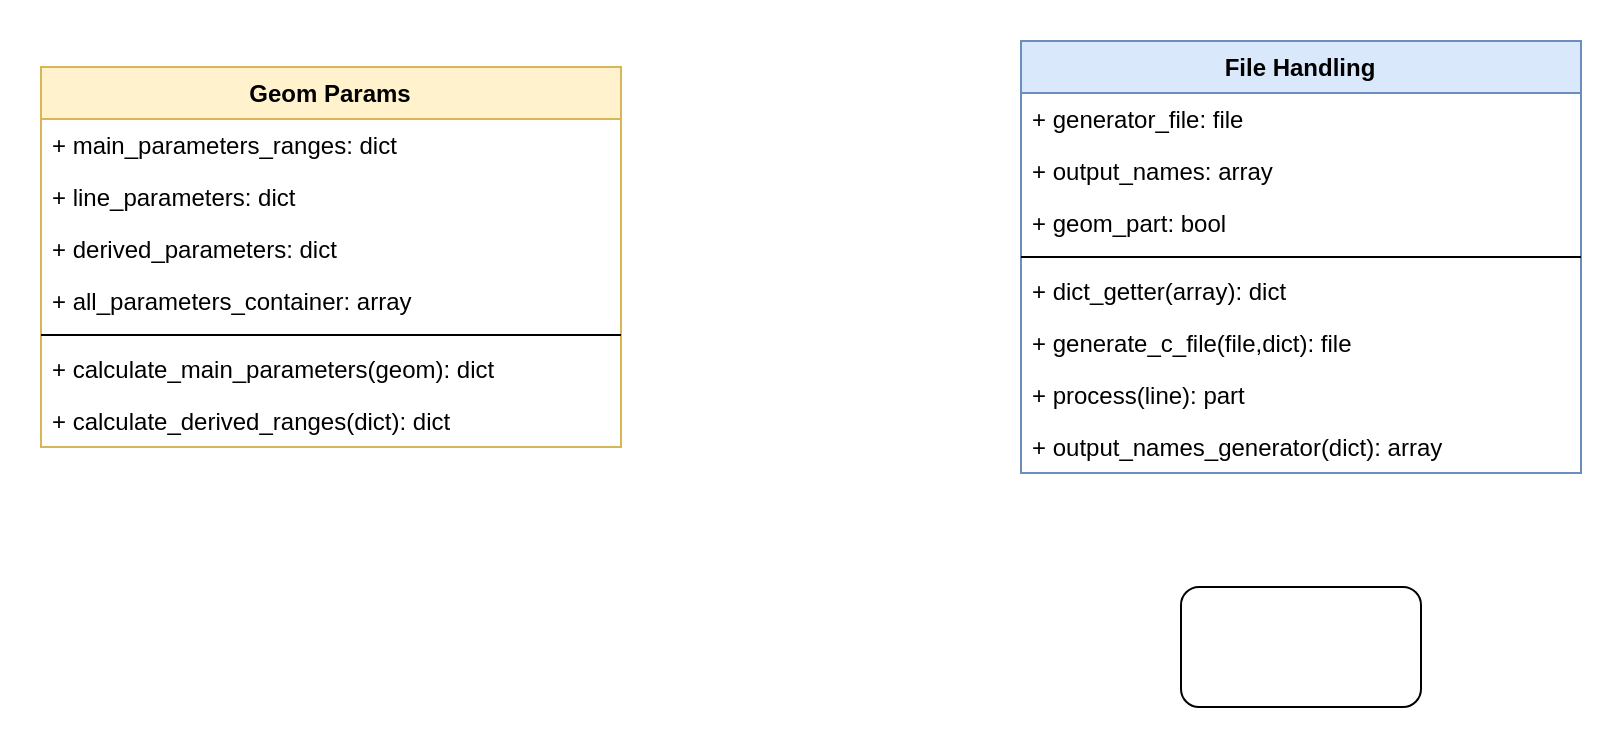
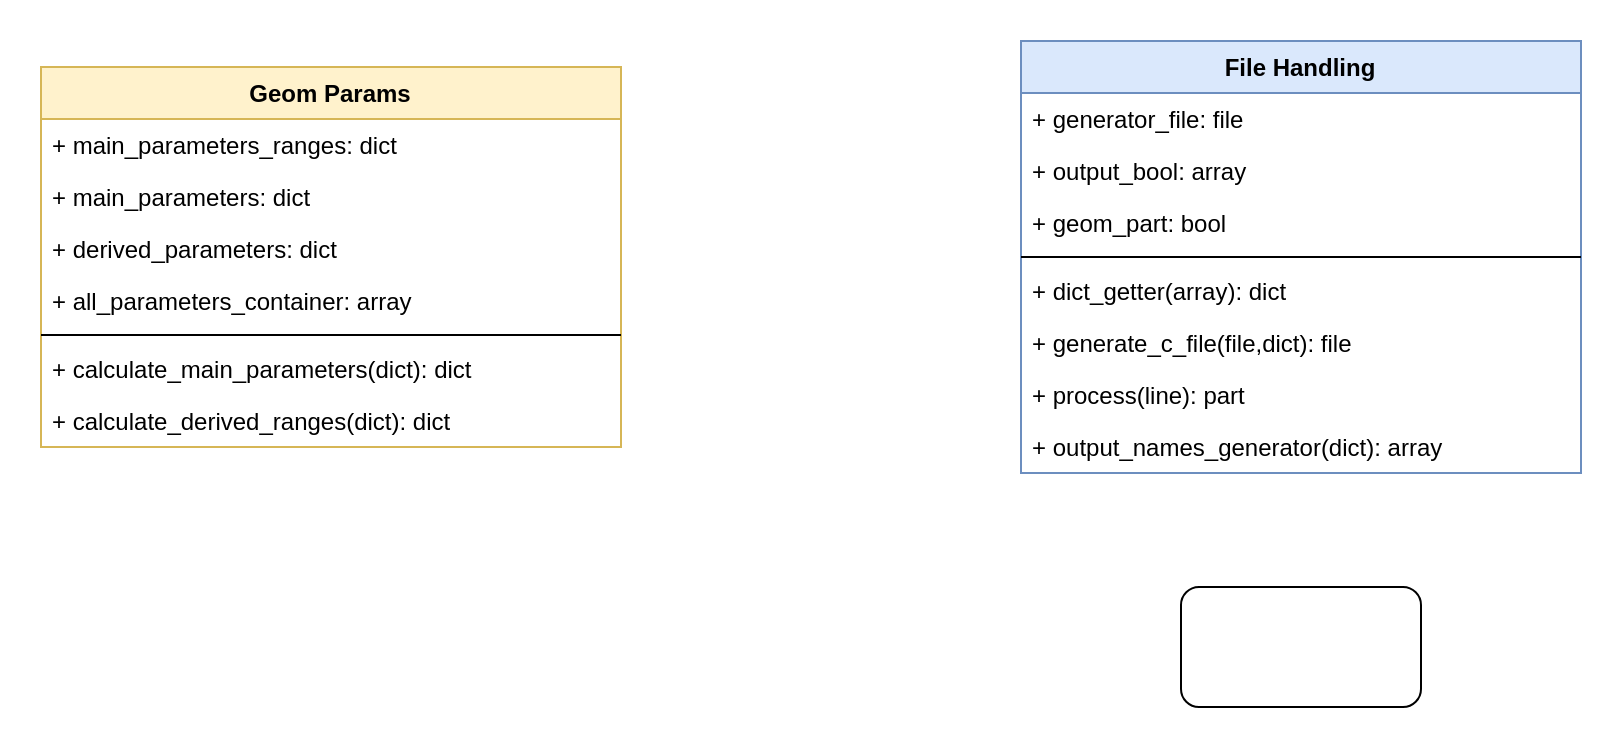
  <mxCell id="0" />
  <mxCell id="1" parent="0" />
  <mxCell id="2" value="Geom Params" style="swimlane;fontStyle=1;align=center;verticalAlign=top;childLayout=stackLayout;horizontal=1;startSize=26;horizontalStack=0;resizeParent=1;resizeParentMax=0;resizeLast=0;collapsible=1;marginBottom=0;fillColor=#fff2cc;strokeColor=#d6b656;" parent="1" vertex="1"><mxGeometry x="20" y="33" width="290" height="190" as="geometry" /></mxCell>
  <mxCell id="3" value="+ main_parameters_ranges: dict" style="text;strokeColor=none;fillColor=none;align=left;verticalAlign=top;spacingLeft=4;spacingRight=4;overflow=hidden;rotatable=0;points=[[0,0.5],[1,0.5]];portConstraint=eastwest;" parent="2" vertex="1"><mxGeometry y="26" width="290" height="26" as="geometry" /></mxCell>
- <mxCell id="4" value="+ line_parameters: dict" style="text;strokeColor=none;fillColor=none;align=left;verticalAlign=top;spacingLeft=4;spacingRight=4;overflow=hidden;rotatable=0;points=[[0,0.5],[1,0.5]];portConstraint=eastwest;" parent="2" vertex="1"><mxGeometry y="52" width="290" height="26" as="geometry" /></mxCell>
+ <mxCell id="4" value="+ main_parameters: dict" style="text;strokeColor=none;fillColor=none;align=left;verticalAlign=top;spacingLeft=4;spacingRight=4;overflow=hidden;rotatable=0;points=[[0,0.5],[1,0.5]];portConstraint=eastwest;" parent="2" vertex="1"><mxGeometry y="52" width="290" height="26" as="geometry" /></mxCell>
  <mxCell id="5" value="+ derived_parameters: dict" style="text;strokeColor=none;fillColor=none;align=left;verticalAlign=top;spacingLeft=4;spacingRight=4;overflow=hidden;rotatable=0;points=[[0,0.5],[1,0.5]];portConstraint=eastwest;" parent="2" vertex="1"><mxGeometry y="78" width="290" height="26" as="geometry" /></mxCell>
  <mxCell id="6" value="+ all_parameters_container: array" style="text;strokeColor=none;fillColor=none;align=left;verticalAlign=top;spacingLeft=4;spacingRight=4;overflow=hidden;rotatable=0;points=[[0,0.5],[1,0.5]];portConstraint=eastwest;" parent="2" vertex="1"><mxGeometry y="104" width="290" height="26" as="geometry" /></mxCell>
  <mxCell id="7" value="" style="line;strokeWidth=1;fillColor=none;align=left;verticalAlign=middle;spacingTop=-1;spacingLeft=3;spacingRight=3;rotatable=0;labelPosition=right;points=[];portConstraint=eastwest;" parent="2" vertex="1"><mxGeometry y="130" width="290" height="8" as="geometry" /></mxCell>
- <mxCell id="8" value="+ calculate_main_parameters(geom): dict" style="text;strokeColor=none;fillColor=none;align=left;verticalAlign=top;spacingLeft=4;spacingRight=4;overflow=hidden;rotatable=0;points=[[0,0.5],[1,0.5]];portConstraint=eastwest;" parent="2" vertex="1"><mxGeometry y="138" width="290" height="26" as="geometry" /></mxCell>
+ <mxCell id="8" value="+ calculate_main_parameters(dict): dict" style="text;strokeColor=none;fillColor=none;align=left;verticalAlign=top;spacingLeft=4;spacingRight=4;overflow=hidden;rotatable=0;points=[[0,0.5],[1,0.5]];portConstraint=eastwest;" parent="2" vertex="1"><mxGeometry y="138" width="290" height="26" as="geometry" /></mxCell>
  <mxCell id="9" value="+ calculate_derived_ranges(dict): dict" style="text;strokeColor=none;fillColor=none;align=left;verticalAlign=top;spacingLeft=4;spacingRight=4;overflow=hidden;rotatable=0;points=[[0,0.5],[1,0.5]];portConstraint=eastwest;" parent="2" vertex="1"><mxGeometry y="164" width="290" height="26" as="geometry" /></mxCell>
  <mxCell id="10" value="File Handling" style="swimlane;fontStyle=1;align=center;verticalAlign=top;childLayout=stackLayout;horizontal=1;startSize=26;horizontalStack=0;resizeParent=1;resizeParentMax=0;resizeLast=0;collapsible=1;marginBottom=0;fillColor=#dae8fc;strokeColor=#6c8ebf;" parent="1" vertex="1"><mxGeometry x="510" y="20" width="280" height="216" as="geometry" /></mxCell>
  <mxCell id="11" value="+ generator_file: file" style="text;strokeColor=none;fillColor=none;align=left;verticalAlign=top;spacingLeft=4;spacingRight=4;overflow=hidden;rotatable=0;points=[[0,0.5],[1,0.5]];portConstraint=eastwest;" parent="10" vertex="1"><mxGeometry y="26" width="280" height="26" as="geometry" /></mxCell>
- <mxCell id="12" value="+ output_names: array" style="text;strokeColor=none;fillColor=none;align=left;verticalAlign=top;spacingLeft=4;spacingRight=4;overflow=hidden;rotatable=0;points=[[0,0.5],[1,0.5]];portConstraint=eastwest;" vertex="1" parent="10"><mxGeometry y="52" width="280" height="26" as="geometry" /></mxCell>
+ <mxCell id="12" value="+ output_bool: array" style="text;strokeColor=none;fillColor=none;align=left;verticalAlign=top;spacingLeft=4;spacingRight=4;overflow=hidden;rotatable=0;points=[[0,0.5],[1,0.5]];portConstraint=eastwest;" vertex="1" parent="10"><mxGeometry y="52" width="280" height="26" as="geometry" /></mxCell>
  <mxCell id="13" value="+ geom_part: bool" style="text;strokeColor=none;fillColor=none;align=left;verticalAlign=top;spacingLeft=4;spacingRight=4;overflow=hidden;rotatable=0;points=[[0,0.5],[1,0.5]];portConstraint=eastwest;" vertex="1" parent="10"><mxGeometry y="78" width="280" height="26" as="geometry" /></mxCell>
  <mxCell id="14" value="" style="line;strokeWidth=1;fillColor=none;align=left;verticalAlign=middle;spacingTop=-1;spacingLeft=3;spacingRight=3;rotatable=0;labelPosition=right;points=[];portConstraint=eastwest;" parent="10" vertex="1"><mxGeometry y="104" width="280" height="8" as="geometry" /></mxCell>
  <mxCell id="15" value="+ dict_getter(array): dict" style="text;strokeColor=none;fillColor=none;align=left;verticalAlign=top;spacingLeft=4;spacingRight=4;overflow=hidden;rotatable=0;points=[[0,0.5],[1,0.5]];portConstraint=eastwest;" parent="10" vertex="1"><mxGeometry y="112" width="280" height="26" as="geometry" /></mxCell>
  <mxCell id="16" value="+ generate_c_file(file,dict): file" style="text;strokeColor=none;fillColor=none;align=left;verticalAlign=top;spacingLeft=4;spacingRight=4;overflow=hidden;rotatable=0;points=[[0,0.5],[1,0.5]];portConstraint=eastwest;" parent="10" vertex="1"><mxGeometry y="138" width="280" height="26" as="geometry" /></mxCell>
  <mxCell id="17" value="+ process(line): part" style="text;strokeColor=none;fillColor=none;align=left;verticalAlign=top;spacingLeft=4;spacingRight=4;overflow=hidden;rotatable=0;points=[[0,0.5],[1,0.5]];portConstraint=eastwest;" vertex="1" parent="10"><mxGeometry y="164" width="280" height="26" as="geometry" /></mxCell>
  <mxCell id="18" value="+ output_names_generator(dict): array" style="text;strokeColor=none;fillColor=none;align=left;verticalAlign=top;spacingLeft=4;spacingRight=4;overflow=hidden;rotatable=0;points=[[0,0.5],[1,0.5]];portConstraint=eastwest;" vertex="1" parent="10"><mxGeometry y="190" width="280" height="26" as="geometry" /></mxCell>
  <mxCell id="19" value="" style="rounded=1;whiteSpace=wrap;html=1;" vertex="1" parent="1"><mxGeometry x="590" y="293" width="120" height="60" as="geometry" /></mxCell>
